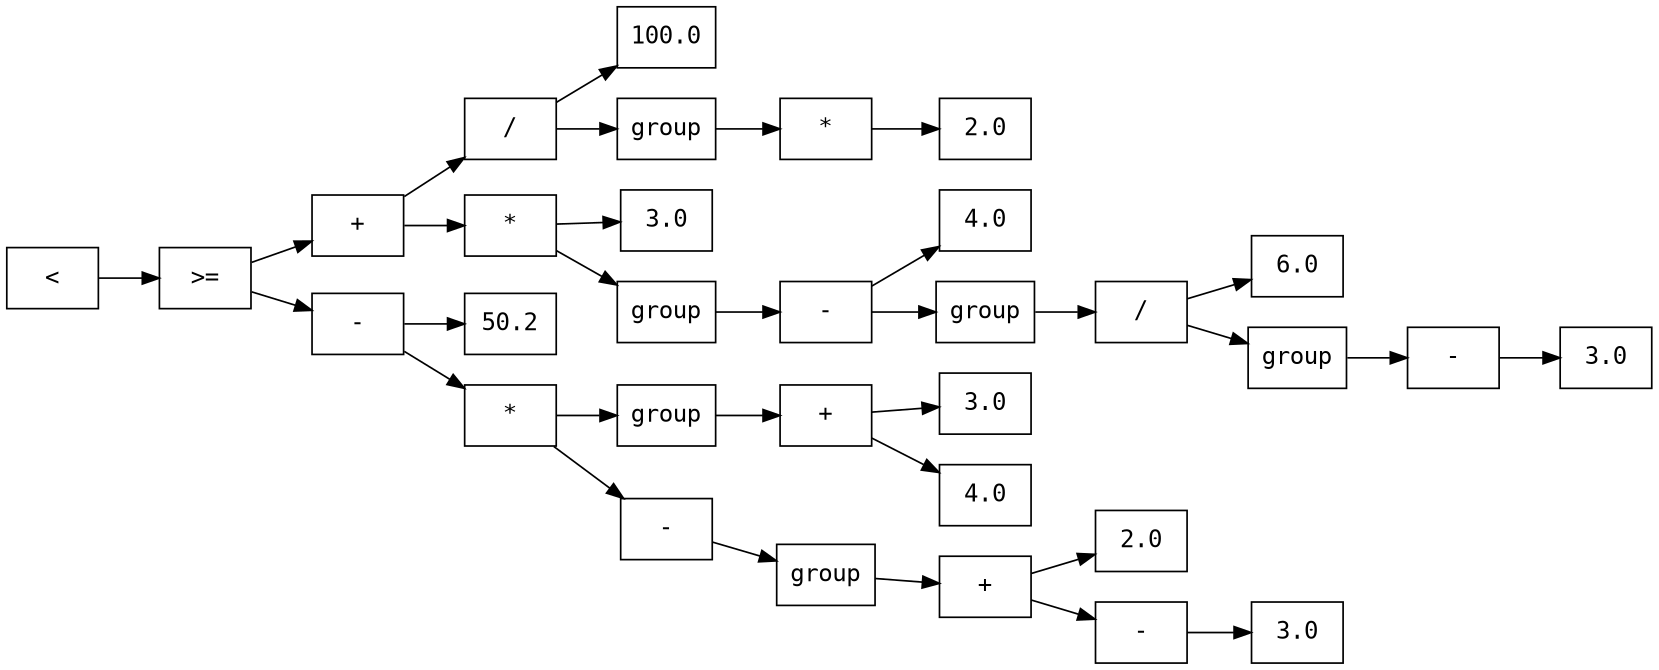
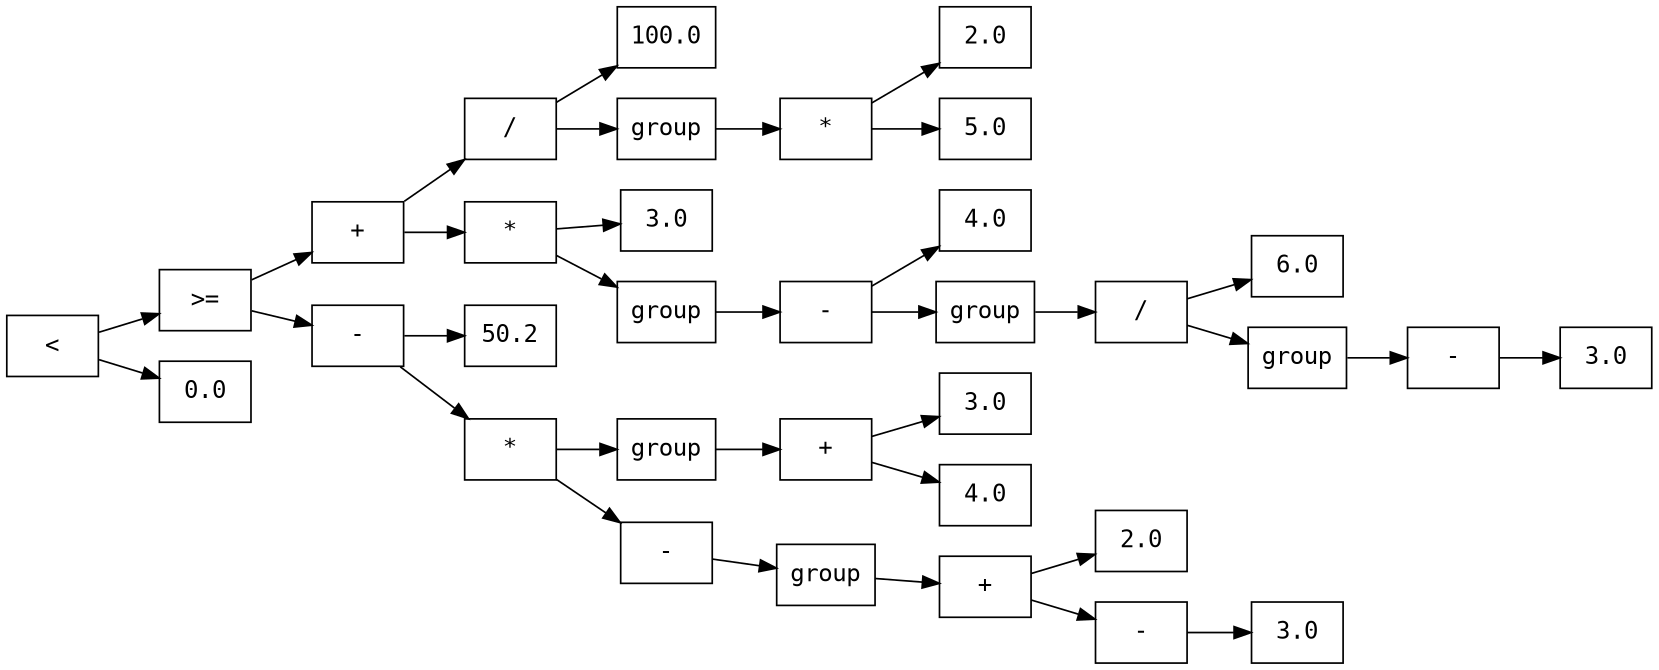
  digraph {
    fontname="DejaVu Sans Mono"
    rankdir=LR
    node [fontname="DejaVu Sans Mono" shape=box]
    edge [fontname="DejaVu Sans Mono"]
    n1 [label="<"]
    n2 [label=">="]
+   n3 [label=0.0]
    n4 [label="+"]
    n5 [label="-"]
    n6 [label="/"]
    n7 [label="*"]
    n8 [label=50.2]
    n9 [label="*"]
    n10 [label=100.0]
    n11 [label=group]
    n12 [label=3.0]
    n13 [label=group]
    n14 [label="*"]
    n15 [label=2.0]
+   n16 [label=5.0]
    n17 [label="-"]
    n18 [label=4.0]
    n19 [label=group]
    n20 [label="/"]
    n21 [label=6.0]
    n22 [label=group]
    n23 [label="-"]
    n24 [label=3.0]
    n25 [label=group]
    n26 [label="-"]
    n27 [label="+"]
    n28 [label=group]
    n29 [label=3.0]
    n30 [label=4.0]
    n31 [label="+"]
    n32 [label=2.0]
    n33 [label="-"]
    n34 [label=3.0]
    n1 -> n2
+   n1 -> n3
    n2 -> n4
    n2 -> n5
    n4 -> n6
    n4 -> n7
    n5 -> n8
    n5 -> n9
    n6 -> n10
    n6 -> n11
    n7 -> n12
    n7 -> n13
    n9 -> n25
    n9 -> n26
    n11 -> n14
    n13 -> n17
    n14 -> n15
+   n14 -> n16
    n17 -> n18
    n17 -> n19
    n19 -> n20
    n20 -> n21
    n20 -> n22
    n22 -> n23
    n23 -> n24
    n25 -> n27
    n26 -> n28
    n27 -> n29
    n27 -> n30
    n28 -> n31
    n31 -> n32
    n31 -> n33
    n33 -> n34
  }
